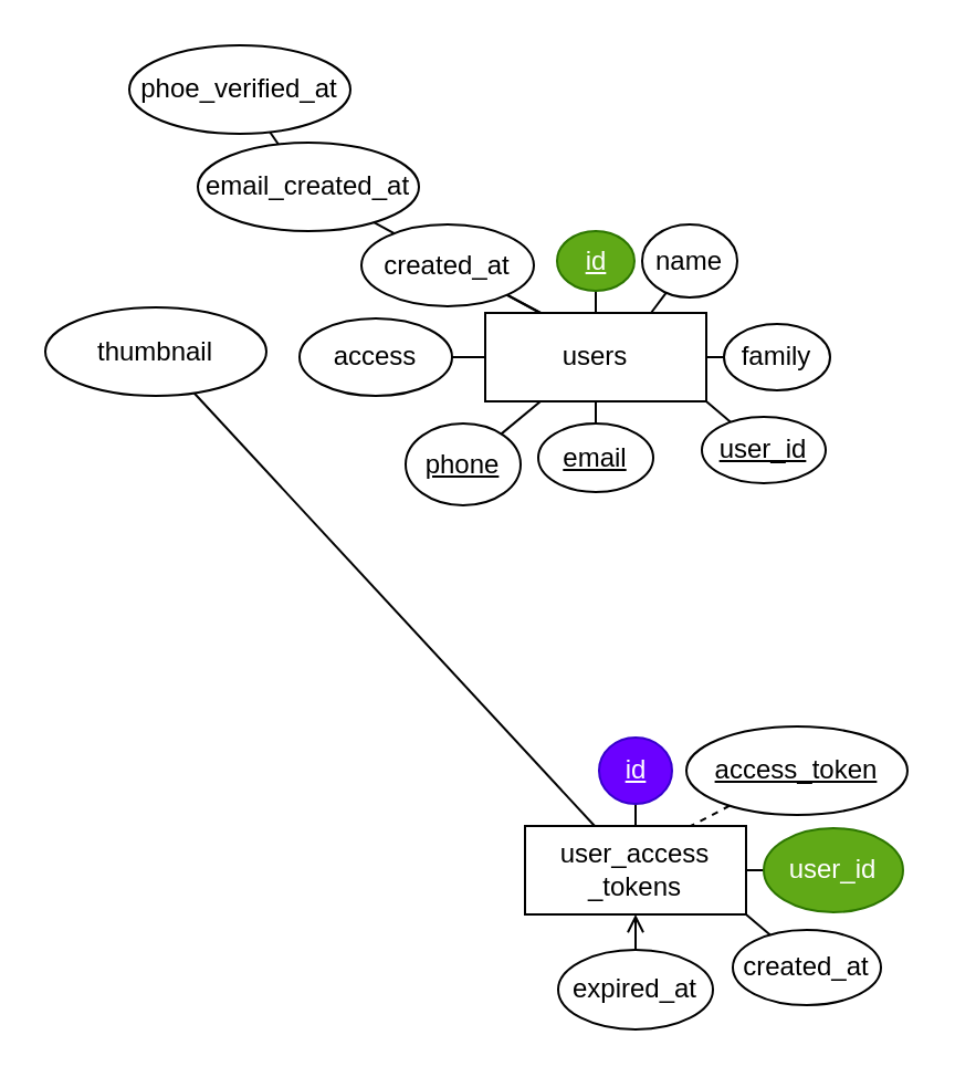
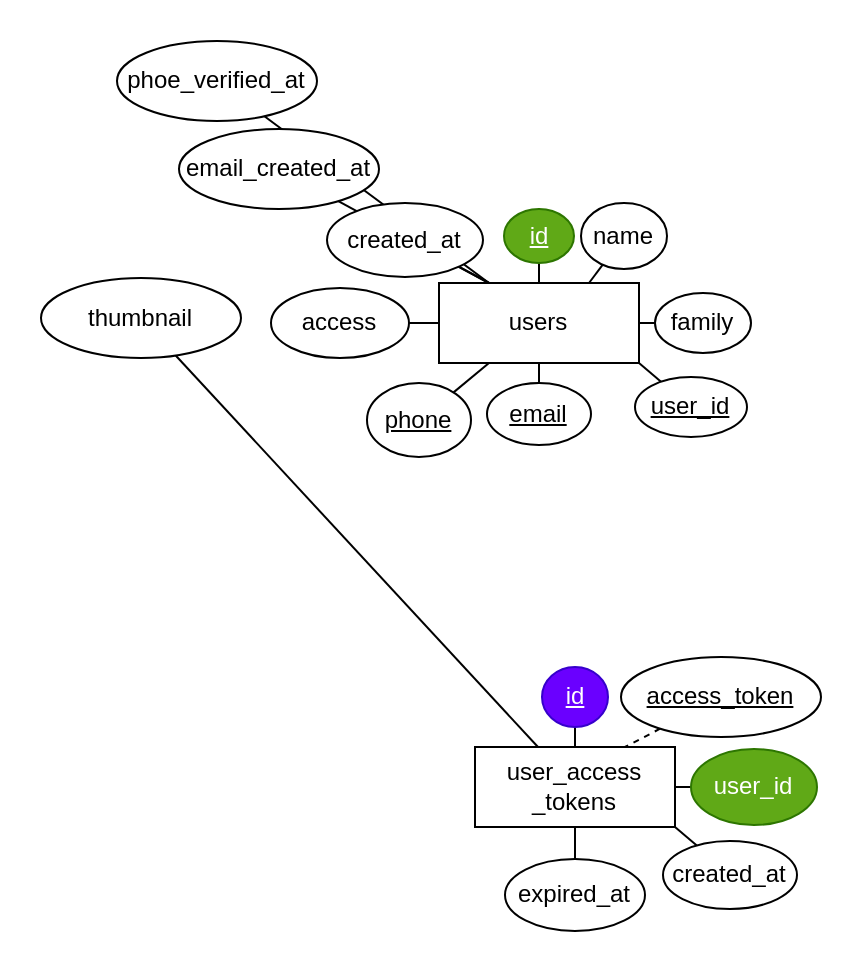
  <mxCell id="0" />
  <mxCell id="1" parent="0" />
  <mxCell id="2" style="edgeStyle=none;rounded=0;orthogonalLoop=1;jettySize=auto;html=1;endArrow=none;endFill=0;" parent="1" source="24" target="25" edge="1"><mxGeometry relative="1" as="geometry" /></mxCell>
- <mxCell id="3" style="edgeStyle=none;rounded=0;orthogonalLoop=1;jettySize=auto;html=1;endArrow=none;endFill=0;" parent="1" source="23" target="20" edge="1"><mxGeometry relative="1" as="geometry" /></mxCell>
+ <mxCell id="3" style="edgeStyle=none;rounded=0;orthogonalLoop=1;jettySize=auto;html=1;entryX=0.25;entryY=0;entryDx=0;entryDy=0;endArrow=none;endFill=0;" parent="1" source="23" target="5" edge="1"><mxGeometry relative="1" as="geometry" /></mxCell>
  <mxCell id="4" style="edgeStyle=none;rounded=0;orthogonalLoop=1;jettySize=auto;html=1;entryX=0.25;entryY=0;entryDx=0;entryDy=0;endArrow=none;endFill=0;" parent="1" source="20" target="5" edge="1"><mxGeometry relative="1" as="geometry" /></mxCell>
  <mxCell id="5" value="users" style="whiteSpace=wrap;html=1;align=center;" parent="1" vertex="1"><mxGeometry x="219" y="141" width="100" height="40" as="geometry" /></mxCell>
  <mxCell id="6" style="rounded=0;orthogonalLoop=1;jettySize=auto;html=1;entryX=0.5;entryY=0;entryDx=0;entryDy=0;endArrow=none;endFill=0;" parent="1" source="7" target="5" edge="1"><mxGeometry relative="1" as="geometry" /></mxCell>
  <mxCell id="7" value="id" style="ellipse;whiteSpace=wrap;html=1;align=center;fontStyle=4;fillColor=#60a917;fontColor=#ffffff;strokeColor=#2D7600;" parent="1" vertex="1"><mxGeometry x="251.5" y="104" width="35" height="27" as="geometry" /></mxCell>
  <mxCell id="8" style="edgeStyle=none;rounded=0;orthogonalLoop=1;jettySize=auto;html=1;entryX=0.75;entryY=0;entryDx=0;entryDy=0;endArrow=none;endFill=0;" parent="1" source="9" target="5" edge="1"><mxGeometry relative="1" as="geometry" /></mxCell>
  <mxCell id="9" value="name" style="ellipse;whiteSpace=wrap;html=1;align=center;" parent="1" vertex="1"><mxGeometry x="290" y="101" width="43" height="33" as="geometry" /></mxCell>
  <mxCell id="10" style="edgeStyle=none;rounded=0;orthogonalLoop=1;jettySize=auto;html=1;entryX=1;entryY=0.5;entryDx=0;entryDy=0;endArrow=none;endFill=0;" parent="1" source="11" target="5" edge="1"><mxGeometry relative="1" as="geometry" /></mxCell>
  <mxCell id="11" value="family" style="ellipse;whiteSpace=wrap;html=1;align=center;" parent="1" vertex="1"><mxGeometry x="327" y="146" width="48" height="30" as="geometry" /></mxCell>
  <mxCell id="12" style="edgeStyle=none;rounded=0;orthogonalLoop=1;jettySize=auto;html=1;entryX=1;entryY=1;entryDx=0;entryDy=0;endArrow=none;endFill=0;" parent="1" source="13" target="5" edge="1"><mxGeometry relative="1" as="geometry" /></mxCell>
  <mxCell id="13" value="user_id" style="ellipse;whiteSpace=wrap;html=1;align=center;fontStyle=4" parent="1" vertex="1"><mxGeometry x="317" y="188" width="56" height="30" as="geometry" /></mxCell>
  <mxCell id="14" style="edgeStyle=none;rounded=0;orthogonalLoop=1;jettySize=auto;html=1;entryX=0.5;entryY=1;entryDx=0;entryDy=0;endArrow=none;endFill=0;" parent="1" source="15" target="5" edge="1"><mxGeometry relative="1" as="geometry" /></mxCell>
  <mxCell id="15" value="email" style="ellipse;whiteSpace=wrap;html=1;align=center;fontStyle=4" parent="1" vertex="1"><mxGeometry x="243" y="191" width="52" height="31" as="geometry" /></mxCell>
  <mxCell id="16" style="edgeStyle=none;rounded=0;orthogonalLoop=1;jettySize=auto;html=1;entryX=0.25;entryY=1;entryDx=0;entryDy=0;endArrow=none;endFill=0;" parent="1" source="17" target="5" edge="1"><mxGeometry relative="1" as="geometry" /></mxCell>
  <mxCell id="17" value="phone" style="ellipse;whiteSpace=wrap;html=1;align=center;fontStyle=4" parent="1" vertex="1"><mxGeometry x="183" y="191" width="52" height="37" as="geometry" /></mxCell>
  <mxCell id="18" style="edgeStyle=none;rounded=0;orthogonalLoop=1;jettySize=auto;html=1;entryX=0.25;entryY=0;entryDx=0;entryDy=0;endArrow=none;endFill=0;" parent="1" source="19" target="5" edge="1"><mxGeometry relative="1" as="geometry" /></mxCell>
  <mxCell id="19" value="created_at" style="ellipse;whiteSpace=wrap;html=1;align=center;" parent="1" vertex="1"><mxGeometry x="163" y="101" width="78" height="37" as="geometry" /></mxCell>
  <mxCell id="20" value="email_created_at" style="ellipse;whiteSpace=wrap;html=1;align=center;" parent="1" vertex="1"><mxGeometry x="89" y="64" width="100" height="40" as="geometry" /></mxCell>
  <mxCell id="21" style="edgeStyle=none;rounded=0;orthogonalLoop=1;jettySize=auto;html=1;entryX=0;entryY=0.5;entryDx=0;entryDy=0;endArrow=none;endFill=0;" parent="1" source="22" target="5" edge="1"><mxGeometry relative="1" as="geometry" /></mxCell>
  <mxCell id="22" value="access" style="ellipse;whiteSpace=wrap;html=1;align=center;" parent="1" vertex="1"><mxGeometry x="135" y="143.5" width="69" height="35" as="geometry" /></mxCell>
  <mxCell id="23" value="phoe_verified_at" style="ellipse;whiteSpace=wrap;html=1;align=center;" parent="1" vertex="1"><mxGeometry x="58" y="20" width="100" height="40" as="geometry" /></mxCell>
  <mxCell id="24" value="thumbnail" style="ellipse;whiteSpace=wrap;html=1;align=center;" parent="1" vertex="1"><mxGeometry x="20" y="138.5" width="100" height="40" as="geometry" /></mxCell>
  <mxCell id="25" value="&lt;div&gt;user_access&lt;/div&gt;&lt;div&gt;_tokens&lt;/div&gt;" style="whiteSpace=wrap;html=1;align=center;" vertex="1" parent="1"><mxGeometry x="237" y="373" width="100" height="40" as="geometry" /></mxCell>
  <mxCell id="26" style="rounded=0;orthogonalLoop=1;jettySize=auto;html=1;entryX=0.5;entryY=0;entryDx=0;entryDy=0;endArrow=none;endFill=0;" edge="1" parent="1" source="27" target="25"><mxGeometry relative="1" as="geometry" /></mxCell>
  <mxCell id="27" value="id" style="ellipse;whiteSpace=wrap;html=1;align=center;fontStyle=4;fillColor=#6a00ff;fontColor=#ffffff;strokeColor=#3700CC;" vertex="1" parent="1"><mxGeometry x="270.5" y="333" width="33" height="30" as="geometry" /></mxCell>
  <mxCell id="28" style="edgeStyle=none;rounded=0;orthogonalLoop=1;jettySize=auto;html=1;entryX=0.75;entryY=0;entryDx=0;entryDy=0;endArrow=none;endFill=0;dashed=1;" edge="1" parent="1" source="29" target="25"><mxGeometry relative="1" as="geometry" /></mxCell>
  <mxCell id="29" value="access_token" style="ellipse;whiteSpace=wrap;html=1;align=center;fontStyle=4;" vertex="1" parent="1"><mxGeometry x="310" y="328" width="100" height="40" as="geometry" /></mxCell>
  <mxCell id="30" style="edgeStyle=none;rounded=0;orthogonalLoop=1;jettySize=auto;html=1;entryX=1;entryY=0.5;entryDx=0;entryDy=0;endArrow=none;endFill=0;" edge="1" parent="1" source="31" target="25"><mxGeometry relative="1" as="geometry" /></mxCell>
  <mxCell id="31" value="user_id" style="ellipse;whiteSpace=wrap;html=1;align=center;fillColor=#60a917;fontColor=#ffffff;strokeColor=#2D7600;" vertex="1" parent="1"><mxGeometry x="345" y="374" width="63" height="38" as="geometry" /></mxCell>
  <mxCell id="32" style="edgeStyle=none;rounded=0;orthogonalLoop=1;jettySize=auto;html=1;entryX=1;entryY=1;entryDx=0;entryDy=0;endArrow=none;endFill=0;" edge="1" parent="1" source="33" target="25"><mxGeometry relative="1" as="geometry" /></mxCell>
  <mxCell id="33" value="created_at" style="ellipse;whiteSpace=wrap;html=1;align=center;" vertex="1" parent="1"><mxGeometry x="331" y="420" width="67" height="34" as="geometry" /></mxCell>
- <mxCell id="34" style="edgeStyle=none;rounded=0;orthogonalLoop=1;jettySize=auto;html=1;entryX=0.5;entryY=1;entryDx=0;entryDy=0;endArrow=open;endFill=0;" edge="1" parent="1" source="35" target="25"><mxGeometry relative="1" as="geometry" /></mxCell>
+ <mxCell id="34" style="edgeStyle=none;rounded=0;orthogonalLoop=1;jettySize=auto;html=1;entryX=0.5;entryY=1;entryDx=0;entryDy=0;endArrow=none;endFill=0;" edge="1" parent="1" source="35" target="25"><mxGeometry relative="1" as="geometry" /></mxCell>
  <mxCell id="35" value="expired_at" style="ellipse;whiteSpace=wrap;html=1;align=center;" vertex="1" parent="1"><mxGeometry x="252" y="429" width="70" height="36" as="geometry" /></mxCell>
